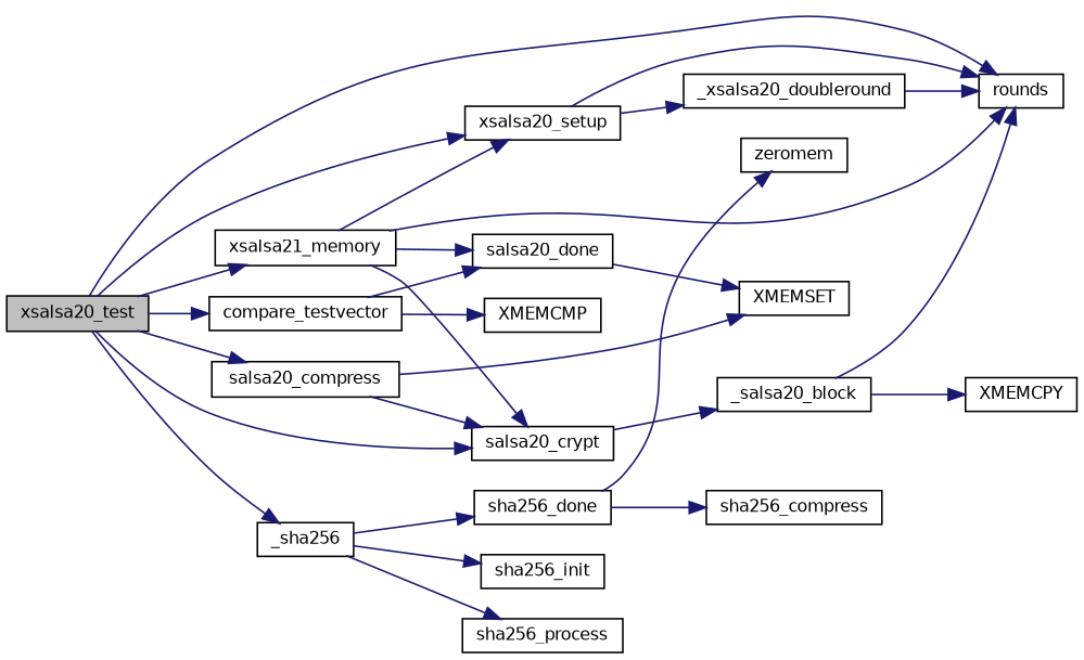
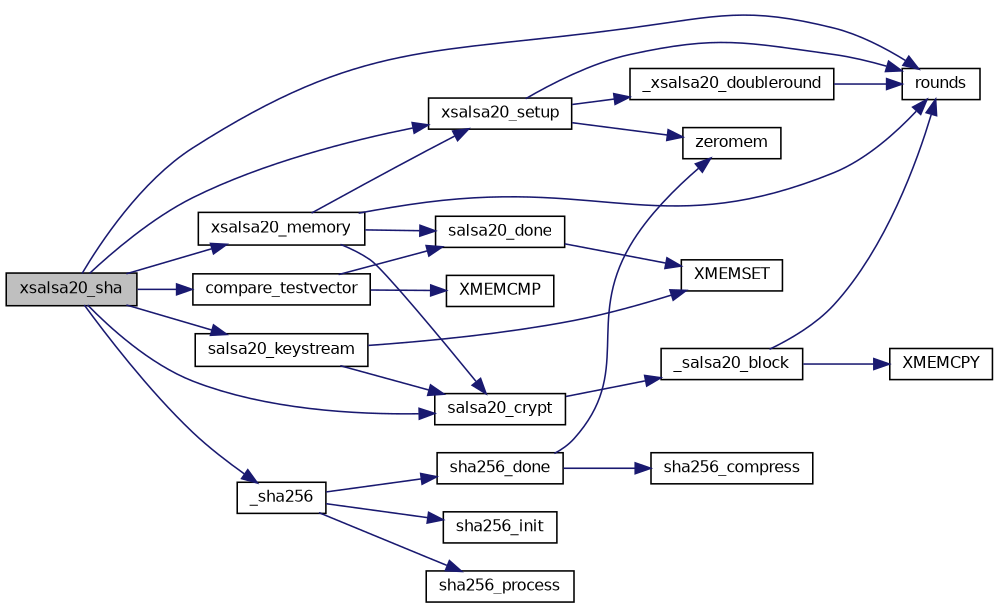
  digraph {
    rankdir=LR
    node [color=black fillcolor=white fontname=Helvetica fontsize=10 shape=record style=filled]
    edge [color=midnightblue fontname=Helvetica fontsize=10 labelfontname=Helvetica labelfontsize=10 style=solid]
-   n1 [fillcolor=grey75 fontcolor=black height=0.2 label=xsalsa20_test width=0.4]
+   n1 [fillcolor=grey75 fontcolor=black height=0.2 label=xsalsa20_sha width=0.4]
    n2 [height=0.2 label=_sha256 width=0.4]
    n3 [height=0.2 label=compare_testvector width=0.4]
    n4 [height=0.2 label=rounds width=0.4]
    n5 [height=0.2 label=salsa20_crypt width=0.4]
-   n6 [height=0.2 label=salsa20_compress width=0.4]
-   n7 [height=0.2 label=xsalsa21_memory width=0.4]
+   n6 [height=0.2 label=salsa20_keystream width=0.4]
+   n7 [height=0.2 label=xsalsa20_memory width=0.4]
    n8 [height=0.2 label=xsalsa20_setup width=0.4]
    n9 [height=0.2 label=sha256_done width=0.4]
    n10 [height=0.2 label=sha256_init width=0.4]
    n11 [height=0.2 label=sha256_process width=0.4]
    n12 [height=0.2 label=salsa20_done width=0.4]
    n13 [height=0.2 label=XMEMCMP width=0.4]
    n14 [height=0.2 label=_salsa20_block width=0.4]
    n15 [height=0.2 label=XMEMSET width=0.4]
    n16 [height=0.2 label=zeromem width=0.4]
    n17 [height=0.2 label=_xsalsa20_doubleround width=0.4]
    n18 [height=0.2 label=sha256_compress width=0.4]
    n19 [height=0.2 label=XMEMCPY width=0.4]
    n1 -> n2
    n1 -> n3
    n1 -> n4
    n1 -> n5
    n1 -> n6
    n1 -> n7
    n1 -> n8
    n2 -> n9
    n2 -> n10
    n2 -> n11
    n3 -> n12
    n3 -> n13
    n5 -> n14
    n6 -> n5
    n6 -> n15
    n7 -> n4
    n7 -> n5
    n7 -> n8
    n7 -> n12
    n8 -> n4
+   n8 -> n16
    n8 -> n17
    n9 -> n16
    n9 -> n18
    n12 -> n15
    n14 -> n4
    n14 -> n19
    n17 -> n4
  }
